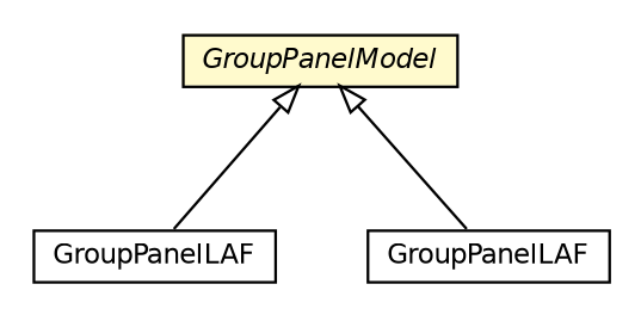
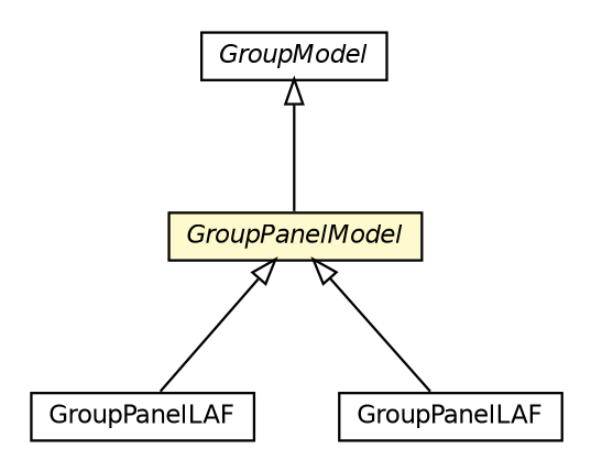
  digraph {
    nodesep=0.25
    ranksep=0.5
    node [fontcolor=black fontname=Helvetica fontsize=10.0 shape=plaintext]
    edge [arrowtail=empty dir=back fontname=Helvetica fontsize=10 headport=p labelfontname=Helvetica labelfontsize=10 tailport=p]
    n1 [label=<<table title="org.universAAL.ui.handler.gui.swing.defaultLookAndFeel.GroupPanelLAF" border="0" cellborder="1" cellspacing="0" cellpadding="2" port="p" href="../../defaultLookAndFeel/GroupPanelLAF.html"> 		<tr><td><table border="0" cellspacing="0" cellpadding="1"> <tr><td align="center" balign="center"> GroupPanelLAF </td></tr> 		</table></td></tr> 		</table>>]
    n2 [label=<<table title="org.universAAL.ui.handler.gui.swing.model.FormControl.GroupPanelModel" border="0" cellborder="1" cellspacing="0" cellpadding="2" port="p" bgcolor="lemonChiffon" href="./GroupPanelModel.html"> 		<tr><td><table border="0" cellspacing="0" cellpadding="1"> <tr><td align="center" balign="center"><font face="Helvetica-Oblique"> GroupPanelModel </font></td></tr> 		</table></td></tr> 		</table>>]
    n3 [label=<<table title="org.universAAL.ui.gui.swing.bluesteelLAF.GroupPanelLAF" border="0" cellborder="1" cellspacing="0" cellpadding="2" port="p" href="../../../../../gui/swing/bluesteelLAF/GroupPanelLAF.html"> 		<tr><td><table border="0" cellspacing="0" cellpadding="1"> <tr><td align="center" balign="center"> GroupPanelLAF </td></tr> 		</table></td></tr> 		</table>>]
+   n4 [label=<<table title="org.universAAL.ui.handler.gui.swing.model.FormControl.GroupModel" border="0" cellborder="1" cellspacing="0" cellpadding="2" port="p" href="./GroupModel.html"> 		<tr><td><table border="0" cellspacing="0" cellpadding="1"> <tr><td align="center" balign="center"><font face="Helvetica-Oblique"> GroupModel </font></td></tr> 		</table></td></tr> 		</table>>]
    n2 -> n1
    n2 -> n3
+   n4 -> n2
  }
